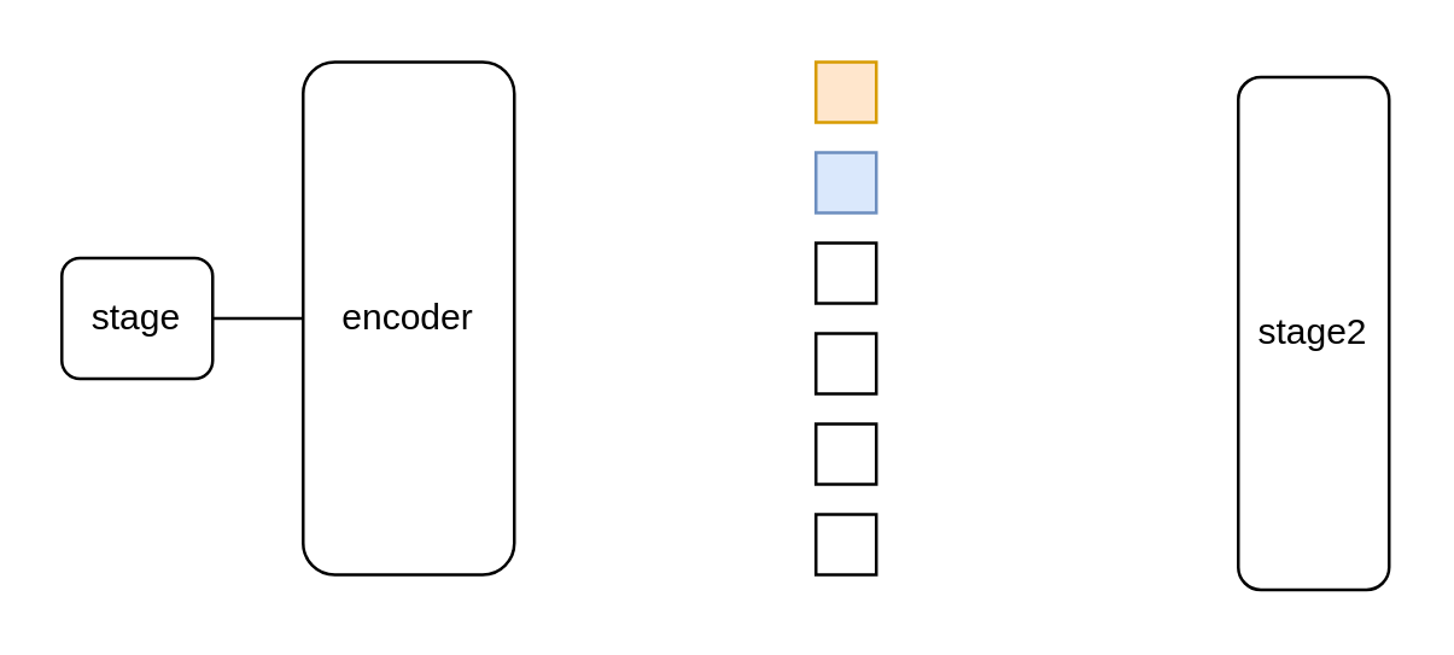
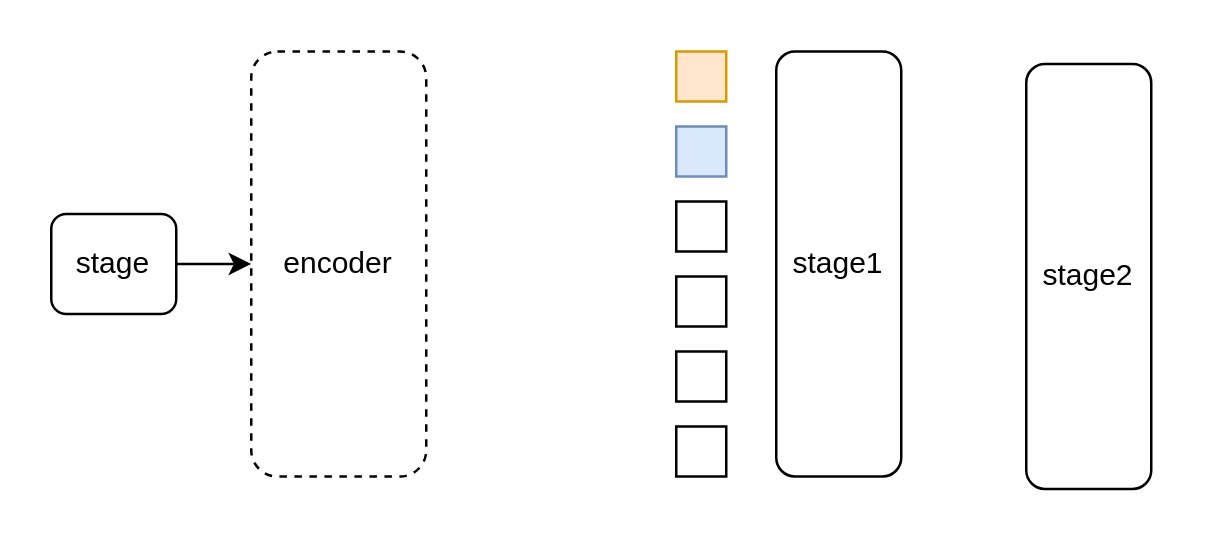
  <mxCell id="0" />
  <mxCell id="1" parent="0" />
- <mxCell id="2" value="" style="edgeStyle=orthogonalEdgeStyle;rounded=0;orthogonalLoop=1;jettySize=auto;html=1;endArrow=none;" edge="1" parent="1" source="3" target="4"><mxGeometry relative="1" as="geometry" /></mxCell>
+ <mxCell id="2" value="" style="edgeStyle=orthogonalEdgeStyle;rounded=0;orthogonalLoop=1;jettySize=auto;html=1;" edge="1" parent="1" source="3" target="4"><mxGeometry relative="1" as="geometry" /></mxCell>
  <mxCell id="3" value="stage" style="rounded=1;whiteSpace=wrap;html=1;" vertex="1" parent="1"><mxGeometry x="20" y="85" width="50" height="40" as="geometry" /></mxCell>
- <mxCell id="4" value="encoder" style="whiteSpace=wrap;html=1;rounded=1;" vertex="1" parent="1"><mxGeometry x="100" y="20" width="70" height="170" as="geometry" /></mxCell>
+ <mxCell id="4" value="encoder" style="whiteSpace=wrap;html=1;rounded=1;dashed=1;" vertex="1" parent="1"><mxGeometry x="100" y="20" width="70" height="170" as="geometry" /></mxCell>
+ <mxCell id="5" value="stage1" style="whiteSpace=wrap;html=1;rounded=1;" vertex="1" parent="1"><mxGeometry x="310" y="20" width="50" height="170" as="geometry" /></mxCell>
  <mxCell id="6" value="stage2" style="whiteSpace=wrap;html=1;rounded=1;" vertex="1" parent="1"><mxGeometry x="410" y="25" width="50" height="170" as="geometry" /></mxCell>
  <mxCell id="7" value="" style="whiteSpace=wrap;html=1;aspect=fixed;fillColor=#ffe6cc;strokeColor=#d79b00;" vertex="1" parent="1"><mxGeometry x="270" y="20" width="20" height="20" as="geometry" /></mxCell>
  <mxCell id="8" value="" style="whiteSpace=wrap;html=1;aspect=fixed;fillColor=#dae8fc;strokeColor=#6c8ebf;" vertex="1" parent="1"><mxGeometry x="270" y="50" width="20" height="20" as="geometry" /></mxCell>
  <mxCell id="9" value="" style="whiteSpace=wrap;html=1;aspect=fixed;" vertex="1" parent="1"><mxGeometry x="270" y="80" width="20" height="20" as="geometry" /></mxCell>
  <mxCell id="10" value="" style="whiteSpace=wrap;html=1;aspect=fixed;" vertex="1" parent="1"><mxGeometry x="270" y="110" width="20" height="20" as="geometry" /></mxCell>
  <mxCell id="11" value="" style="whiteSpace=wrap;html=1;aspect=fixed;" vertex="1" parent="1"><mxGeometry x="270" y="140" width="20" height="20" as="geometry" /></mxCell>
  <mxCell id="12" value="" style="whiteSpace=wrap;html=1;aspect=fixed;" vertex="1" parent="1"><mxGeometry x="270" y="170" width="20" height="20" as="geometry" /></mxCell>
